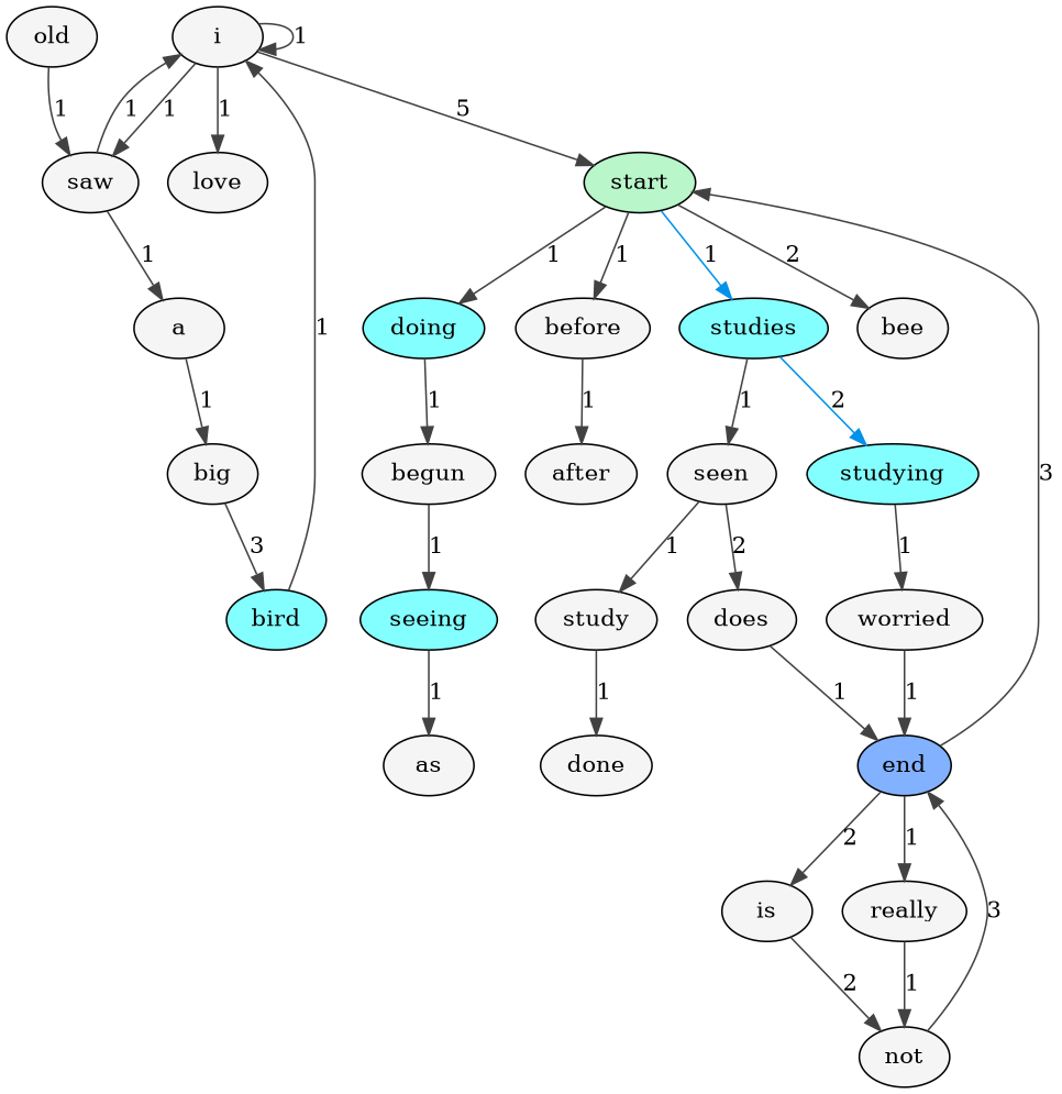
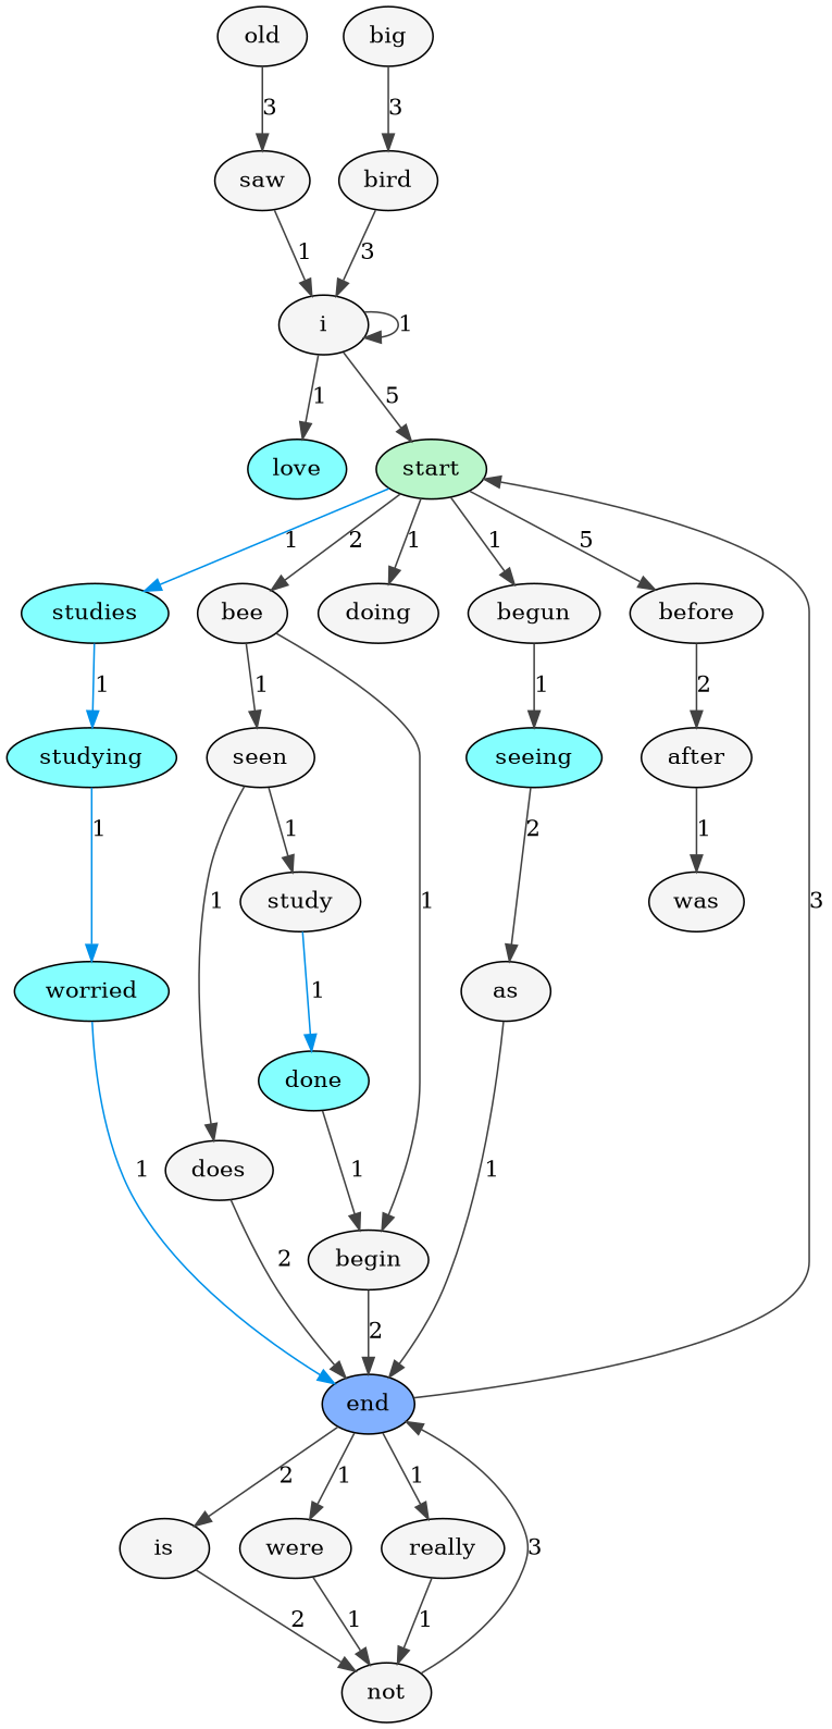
  digraph {
    node [fillcolor="#F5F5F5" style=filled]
    edge [color="#424242"]
    i
    saw
-   love
+   love [fillcolor="#84FFFF"]
    start [fillcolor="#B9F6CA"]
-   a
    studies [fillcolor="#84FFFF"]
    bee
-   doing [fillcolor="#84FFFF"]
+   doing
    begun
    before
    big
-   bird [fillcolor="#84FFFF"]
+   bird
    old
    studying [fillcolor="#84FFFF"]
    seen
+   begin
    seeing [fillcolor="#84FFFF"]
    after
-   worried
+   worried [fillcolor="#84FFFF"]
    end [fillcolor="#82B1FF"]
    is
+   were
    really
    not
    does
    study
-   done
+   done [fillcolor="#84FFFF"]
    as
+   was
    i -> i [label=1]
-   i -> saw [label=1]
    i -> love [label=1]
    i -> start [label=5]
    saw -> i [label=1]
-   saw -> a [label=1]
    start -> studies [color="#0091EA" label=1]
    start -> bee [label=2]
    start -> doing [label=1]
-   doing -> begun [label=1]
-   start -> before [label=1]
-   a -> big [label=1]
-   studies -> studying [color="#0091EA" label=2]
-   studies -> seen [label=1]
+   start -> begun [label=1]
+   start -> before [label=5]
+   studies -> studying [color="#0091EA" label=1]
+   bee -> seen [label=1]
+   bee -> begin [label=1]
    begun -> seeing [label=1]
-   before -> after [label=1]
+   before -> after [label=2]
    big -> bird [label=3]
-   bird -> i [label=1]
-   old -> saw [label=1]
-   studying -> worried [label=1]
-   seen -> does [label=2]
+   bird -> i [label=3]
+   old -> saw [label=3]
+   studying -> worried [color="#0091EA" label=1]
+   seen -> does [label=1]
    seen -> study [label=1]
-   seeing -> as [label=1]
-   worried -> end [label=1]
+   begin -> end [label=2]
+   seeing -> as [label=2]
+   after -> was [label=1]
+   worried -> end [color="#0091EA" label=1]
    end -> start [label=3]
    end -> is [label=2]
+   end -> were [label=1]
    end -> really [label=1]
    is -> not [label=2]
+   were -> not [label=1]
    really -> not [label=1]
    not -> end [label=3]
-   does -> end [label=1]
-   study -> done [label=1]
+   does -> end [label=2]
+   study -> done [color="#0091EA" label=1]
+   done -> begin [label=1]
+   as -> end [label=1]
  }
